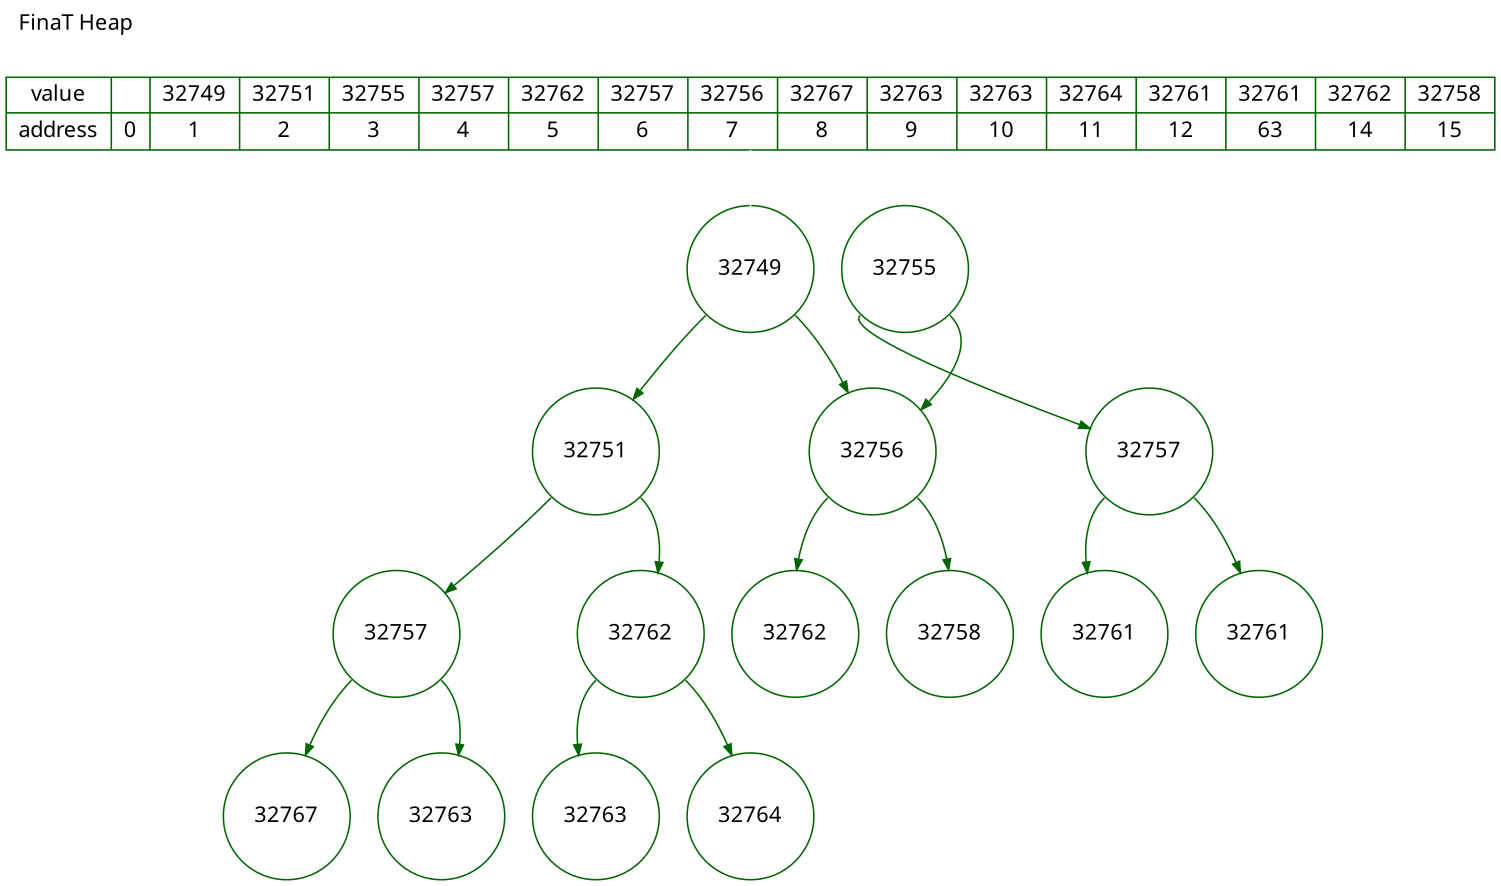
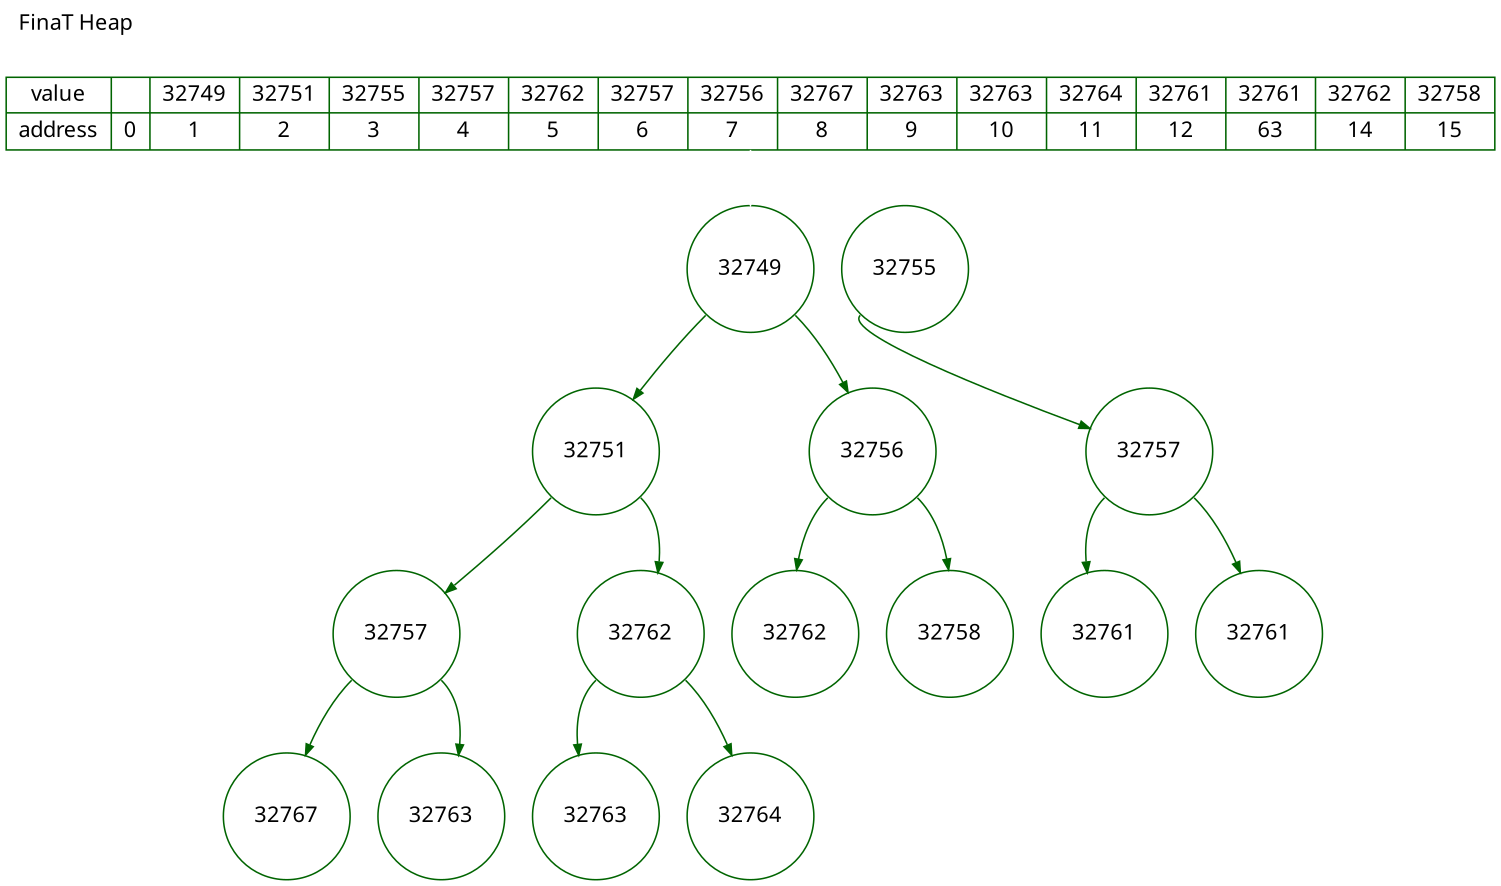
  digraph {
    fontname="Microsoft YaHei"
    label="FinaT Heap"
    labeljust=l
    labelloc=t
    rankdir=TB
    node [color=darkgreen fontname="Microsoft YaHei" shape=circle]
    edge [arrowsize=0.7 color=darkgreen fontname="Microsoft YaHei" style=solid tailport=sw]
    n1 [height=.1 label=32749]
    n2 [height=.1 label=32751]
    n3 [height=.1 label=32756]
    n4 [height=.1 label=32757]
    n5 [height=.1 label=32762]
    n6 [height=.1 label=32755]
    n7 [height=.1 label=32757]
    n8 [height=.1 label=32767]
    n9 [height=.1 label=32763]
    n10 [height=.1 label=32763]
    n11 [height=.1 label=32764]
    n12 [height=.1 label=32761]
    n13 [height=.1 label=32761]
    n14 [height=.1 label=32762]
    n15 [height=.1 label=32758]
    n16 [height=.1 label="{value|address} |{|0} | {32749|1} | {32751|2} | {32755|3} | {32757|4} | {32762|5} | {32757|6} | {32756|7} | {32767|8} | {32763|9} | {32763|10} | {32764|11} | {32761|12} | {32761|63} | {32762|14} | {32758|15} " shape=record]
    n1 -> n2
    n1 -> n3 [tailport=se]
    n2 -> n4
    n2 -> n5 [tailport=se]
    n3 -> n14
    n3 -> n15 [tailport=se]
    n4 -> n8
    n4 -> n9 [tailport=se]
    n5 -> n10
    n5 -> n11 [tailport=se]
-   n6 -> n3 [tailport=se]
    n6 -> n7
    n7 -> n12
    n7 -> n13 [tailport=se]
    n16 -> n1 [color=white tailport=s]
  }
